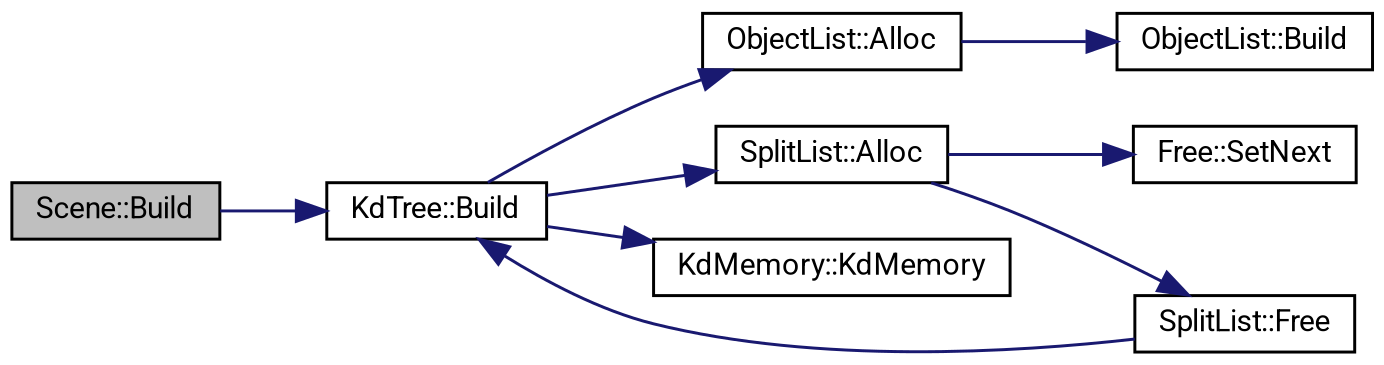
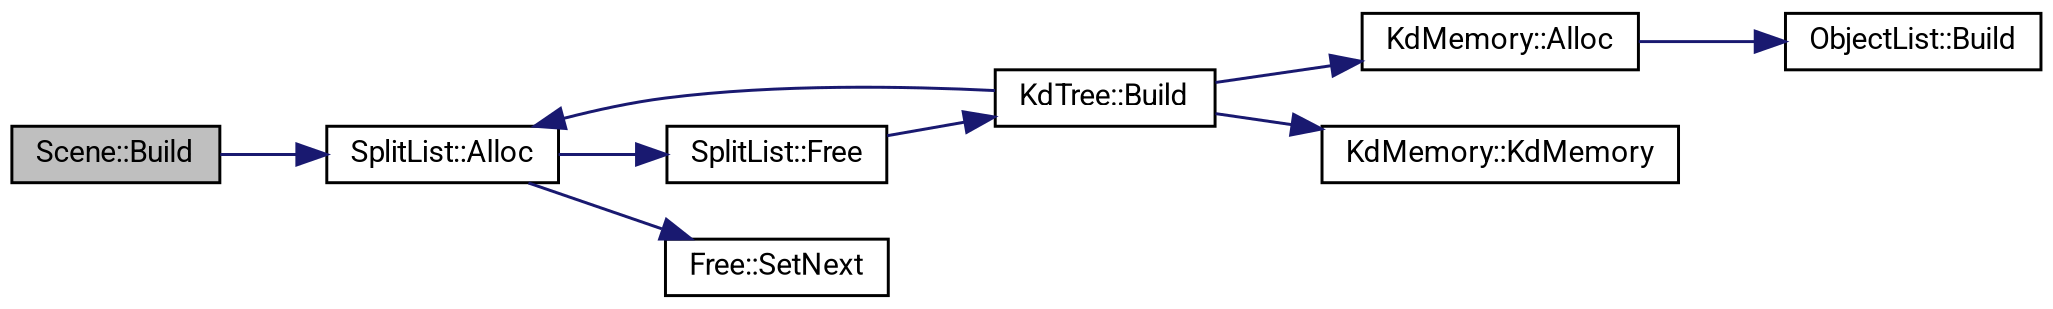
  digraph {
    fontname=Roboto
    rankdir=LR
    node [color=black fillcolor=white fontname=Roboto fontsize=10 shape=record style=filled]
    edge [color=midnightblue fontname=Roboto fontsize=10 labelfontname=FreeSans labelfontsize=10 style=solid]
    n1 [fillcolor=grey75 fontcolor=black height=0.2 label="Scene::Build" width=0.4]
    n2 [height=0.2 label="KdTree::Build" width=0.4]
    n3 [height=0.2 label="SplitList::Alloc" width=0.4]
-   n4 [height=0.2 label="ObjectList::Alloc" width=0.4]
+   n4 [height=0.2 label="KdMemory::Alloc" width=0.4]
    n5 [height=0.2 label="KdMemory::KdMemory" width=0.4]
    n6 [height=0.2 label="SplitList::Free" width=0.4]
    n7 [height=0.2 label="Free::SetNext" width=0.4]
    n8 [height=0.2 label="ObjectList::Build" width=0.4]
-   n1 -> n2
+   n1 -> n3
    n2 -> n3
    n2 -> n4
    n2 -> n5
    n3 -> n6
    n3 -> n7
    n4 -> n8
    n6 -> n2
  }
